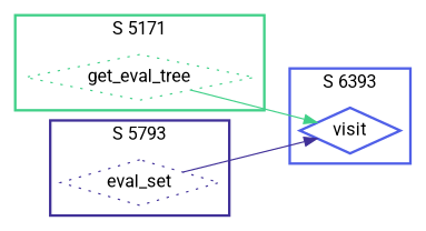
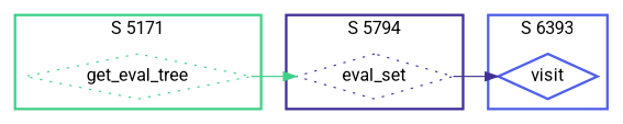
  digraph {
    fontname=Roboto
    rankdir=LR
    node [fontname=Roboto shape=diamond style=dotted]
    edge [fontname=Roboto]
    n1 [color="#5060E8" label=visit style=bold]
    n2 [color="#40D088" label=get_eval_tree]
    n3 [color="#403098" label=eval_set]
    subgraph cluster_1 {
      color="#5060E8"
      label="S 6393"
      style=bold
      n1
    }
    subgraph cluster_2 {
      color="#40D088"
      label="S 5171"
      style=bold
      n2
    }
    subgraph cluster_3 {
      color="#403098"
-     label="S 5793"
+     label="S 5794"
      style=bold
      n3
    }
-   n2 -> n1 [color="#40D088"]
+   n2 -> n3 [color="#40D088"]
    n3 -> n1 [color="#403098"]
  }
